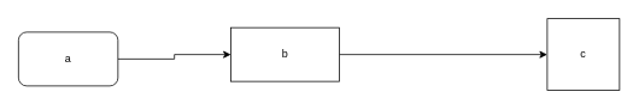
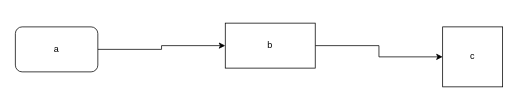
  <mxCell id="0" />
  <mxCell id="1" parent="0" />
  <mxCell id="2" style="edgeStyle=orthogonalEdgeStyle;rounded=0;orthogonalLoop=1;jettySize=auto;html=1;entryX=0;entryY=0.5;entryDx=0;entryDy=0;" edge="1" parent="1" source="3" target="5"><mxGeometry relative="1" as="geometry" /></mxCell>
  <mxCell id="3" value="a" style="rounded=1;whiteSpace=wrap;html=1;" vertex="1" parent="1"><mxGeometry x="20" y="35" width="110" height="60" as="geometry" /></mxCell>
  <mxCell id="4" style="edgeStyle=orthogonalEdgeStyle;rounded=0;orthogonalLoop=1;jettySize=auto;html=1;" edge="1" parent="1" source="5" target="6"><mxGeometry relative="1" as="geometry" /></mxCell>
- <mxCell id="5" value="b" style="rounded=0;whiteSpace=wrap;html=1;" vertex="1" parent="1"><mxGeometry x="255" y="30" width="120" height="60" as="geometry" /></mxCell>
- <mxCell id="6" value="c" style="whiteSpace=wrap;html=1;aspect=fixed;" vertex="1" parent="1"><mxGeometry x="605" y="20" width="80" height="80" as="geometry" /></mxCell>
+ <mxCell id="5" value="b" style="rounded=0;whiteSpace=wrap;html=1;" vertex="1" parent="1"><mxGeometry x="300" y="30" width="120" height="60" as="geometry" /></mxCell>
+ <mxCell id="6" value="c" style="whiteSpace=wrap;html=1;aspect=fixed;" vertex="1" parent="1"><mxGeometry x="590" y="35" width="80" height="80" as="geometry" /></mxCell>
